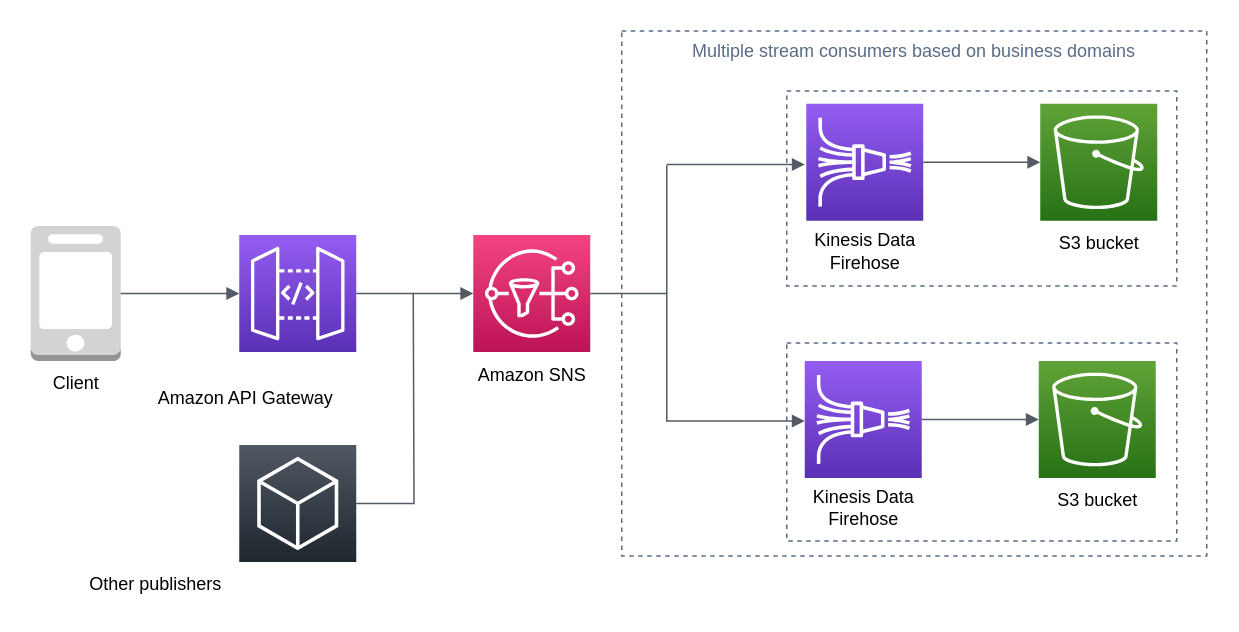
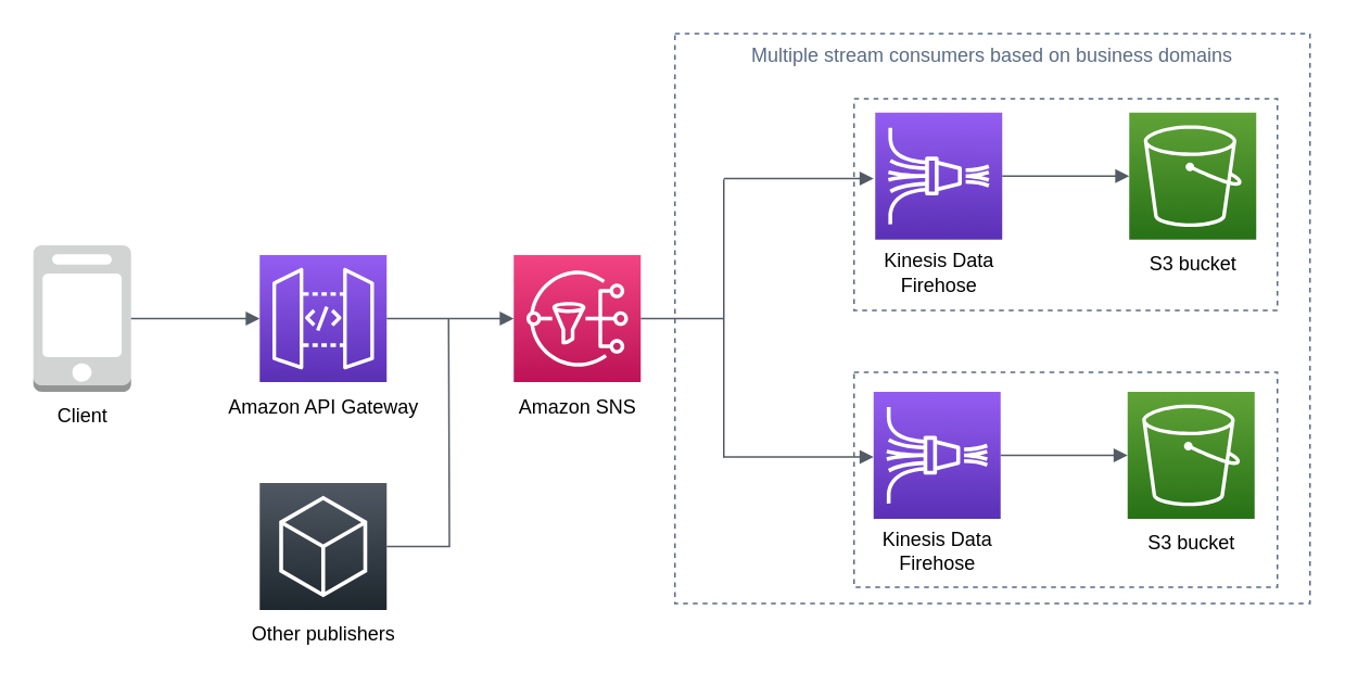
  <mxCell id="0" />
  <mxCell id="1" parent="0" />
  <mxCell id="2" value="" style="fillColor=none;strokeColor=#5A6C86;dashed=1;verticalAlign=top;fontStyle=0;fontColor=#5A6C86;" parent="1" vertex="1"><mxGeometry x="524" y="60" width="260" height="130" as="geometry" /></mxCell>
  <mxCell id="3" value="Multiple stream consumers based on business domains" style="fillColor=none;strokeColor=#5A6C86;dashed=1;verticalAlign=top;fontStyle=0;fontColor=#5A6C86;" parent="1" vertex="1"><mxGeometry x="414" y="20" width="390" height="350" as="geometry" /></mxCell>
  <mxCell id="4" value="" style="fillColor=none;strokeColor=#5A6C86;dashed=1;verticalAlign=top;fontStyle=0;fontColor=#5A6C86;" parent="1" vertex="1"><mxGeometry x="524" y="228" width="260" height="132" as="geometry" /></mxCell>
  <mxCell id="5" value="" style="edgeStyle=orthogonalEdgeStyle;html=1;endArrow=block;elbow=vertical;startArrow=none;endFill=1;strokeColor=#545B64;rounded=0;exitX=1;exitY=0.5;exitDx=0;exitDy=0;exitPerimeter=0;entryX=0;entryY=0.5;entryDx=0;entryDy=0;entryPerimeter=0;" parent="1" edge="1"><mxGeometry width="100" relative="1" as="geometry"><mxPoint x="237" y="195" as="sourcePoint" /><mxPoint x="315" y="195" as="targetPoint" /><Array as="points" /></mxGeometry></mxCell>
  <mxCell id="6" value="" style="outlineConnect=0;dashed=0;verticalLabelPosition=bottom;verticalAlign=top;align=center;html=1;shape=mxgraph.aws3.mobile_client;fillColor=#D2D3D3;gradientColor=none;" parent="1" vertex="1"><mxGeometry x="20" y="150" width="60" height="90" as="geometry" /></mxCell>
  <mxCell id="7" value="" style="edgeStyle=orthogonalEdgeStyle;html=1;endArrow=none;elbow=vertical;startArrow=none;endFill=0;strokeColor=#545B64;rounded=0;exitX=1;exitY=0.5;exitDx=0;exitDy=0;exitPerimeter=0;" parent="1" edge="1"><mxGeometry width="100" relative="1" as="geometry"><mxPoint x="393" y="195" as="sourcePoint" /><mxPoint x="444" y="195" as="targetPoint" /><Array as="points" /></mxGeometry></mxCell>
  <mxCell id="8" value="" style="edgeStyle=orthogonalEdgeStyle;html=1;endArrow=block;elbow=vertical;startArrow=none;endFill=1;strokeColor=#545B64;rounded=0;exitX=1;exitY=0.5;exitDx=0;exitDy=0;exitPerimeter=0;entryX=0;entryY=0.5;entryDx=0;entryDy=0;entryPerimeter=0;" parent="1" source="6" edge="1"><mxGeometry width="100" relative="1" as="geometry"><mxPoint x="98" y="266" as="sourcePoint" /><mxPoint x="159" y="195" as="targetPoint" /><Array as="points" /></mxGeometry></mxCell>
  <mxCell id="9" value="Client" style="text;html=1;align=center;verticalAlign=middle;resizable=0;points=[];autosize=1;" parent="1" vertex="1"><mxGeometry x="25" y="245" width="50" height="20" as="geometry" /></mxCell>
- <mxCell id="10" value="Amazon API Gateway" style="text;html=1;align=center;verticalAlign=middle;resizable=0;points=[];autosize=1;" parent="1" vertex="1"><mxGeometry x="98" y="255" width="130" height="20" as="geometry" /></mxCell>
+ <mxCell id="10" value="Amazon API Gateway" style="text;html=1;align=center;verticalAlign=middle;resizable=0;points=[];autosize=1;" parent="1" vertex="1"><mxGeometry x="133" y="240" width="130" height="20" as="geometry" /></mxCell>
  <mxCell id="11" value="" style="points=[[0,0,0],[0.25,0,0],[0.5,0,0],[0.75,0,0],[1,0,0],[0,1,0],[0.25,1,0],[0.5,1,0],[0.75,1,0],[1,1,0],[0,0.25,0],[0,0.5,0],[0,0.75,0],[1,0.25,0],[1,0.5,0],[1,0.75,0]];outlineConnect=0;fontColor=#232F3E;gradientColor=#F34482;gradientDirection=north;fillColor=#BC1356;strokeColor=#ffffff;dashed=0;verticalLabelPosition=bottom;verticalAlign=top;align=center;html=1;fontSize=12;fontStyle=0;aspect=fixed;shape=mxgraph.aws4.resourceIcon;resIcon=mxgraph.aws4.sns;" parent="1" vertex="1"><mxGeometry x="315" y="156" width="78" height="78" as="geometry" /></mxCell>
  <mxCell id="12" value="Amazon SNS" style="text;html=1;align=center;verticalAlign=middle;resizable=0;points=[];autosize=1;" parent="1" vertex="1"><mxGeometry x="309" y="240" width="90" height="20" as="geometry" /></mxCell>
  <mxCell id="13" value="S3 bucket" style="text;html=1;align=center;verticalAlign=middle;resizable=0;points=[];autosize=1;" parent="1" vertex="1"><mxGeometry x="696" y="323" width="70" height="20" as="geometry" /></mxCell>
  <mxCell id="14" value="" style="edgeStyle=orthogonalEdgeStyle;html=1;endArrow=block;elbow=vertical;startArrow=none;endFill=1;strokeColor=#545B64;rounded=0;exitX=1;exitY=0.5;exitDx=0;exitDy=0;exitPerimeter=0;entryX=0;entryY=0.5;entryDx=0;entryDy=0;entryPerimeter=0;" parent="1" edge="1"><mxGeometry width="100" relative="1" as="geometry"><mxPoint x="614" y="279" as="sourcePoint" /><mxPoint x="692" y="279" as="targetPoint" /><Array as="points" /></mxGeometry></mxCell>
  <mxCell id="15" value="" style="edgeStyle=orthogonalEdgeStyle;html=1;endArrow=block;elbow=vertical;startArrow=none;endFill=1;strokeColor=#545B64;rounded=0;entryX=0;entryY=0.5;entryDx=0;entryDy=0;entryPerimeter=0;" parent="1" edge="1"><mxGeometry width="100" relative="1" as="geometry"><mxPoint x="444" y="109" as="sourcePoint" /><mxPoint x="536" y="109" as="targetPoint" /><Array as="points" /></mxGeometry></mxCell>
  <mxCell id="16" value="" style="edgeStyle=orthogonalEdgeStyle;html=1;endArrow=block;elbow=vertical;startArrow=none;endFill=1;strokeColor=#545B64;rounded=0;" parent="1" edge="1"><mxGeometry width="100" relative="1" as="geometry"><mxPoint x="444" y="280" as="sourcePoint" /><mxPoint x="536" y="280" as="targetPoint" /><Array as="points" /></mxGeometry></mxCell>
  <mxCell id="17" value="" style="edgeStyle=orthogonalEdgeStyle;html=1;endArrow=none;elbow=vertical;startArrow=none;endFill=0;strokeColor=#545B64;rounded=0;" parent="1" edge="1"><mxGeometry width="100" relative="1" as="geometry"><mxPoint x="444" y="109.5" as="sourcePoint" /><mxPoint x="444" y="280.5" as="targetPoint" /><Array as="points" /></mxGeometry></mxCell>
  <mxCell id="18" value="Kinesis Data &lt;br&gt;Firehose" style="text;html=1;align=center;verticalAlign=middle;resizable=0;points=[];autosize=1;" parent="1" vertex="1"><mxGeometry x="535" y="323" width="80" height="30" as="geometry" /></mxCell>
  <mxCell id="19" value="" style="points=[[0,0,0],[0.25,0,0],[0.5,0,0],[0.75,0,0],[1,0,0],[0,1,0],[0.25,1,0],[0.5,1,0],[0.75,1,0],[1,1,0],[0,0.25,0],[0,0.5,0],[0,0.75,0],[1,0.25,0],[1,0.5,0],[1,0.75,0]];outlineConnect=0;fontColor=#232F3E;gradientColor=#945DF2;gradientDirection=north;fillColor=#5A30B5;strokeColor=#ffffff;dashed=0;verticalLabelPosition=bottom;verticalAlign=top;align=center;html=1;fontSize=12;fontStyle=0;aspect=fixed;shape=mxgraph.aws4.resourceIcon;resIcon=mxgraph.aws4.kinesis_data_firehose;" parent="1" vertex="1"><mxGeometry x="536" y="240" width="78" height="78" as="geometry" /></mxCell>
  <mxCell id="20" value="" style="points=[[0,0,0],[0.25,0,0],[0.5,0,0],[0.75,0,0],[1,0,0],[0,1,0],[0.25,1,0],[0.5,1,0],[0.75,1,0],[1,1,0],[0,0.25,0],[0,0.5,0],[0,0.75,0],[1,0.25,0],[1,0.5,0],[1,0.75,0]];outlineConnect=0;fontColor=#232F3E;gradientColor=#60A337;gradientDirection=north;fillColor=#277116;strokeColor=#ffffff;dashed=0;verticalLabelPosition=bottom;verticalAlign=top;align=center;html=1;fontSize=12;fontStyle=0;aspect=fixed;shape=mxgraph.aws4.resourceIcon;resIcon=mxgraph.aws4.s3;" parent="1" vertex="1"><mxGeometry x="692" y="240" width="78" height="78" as="geometry" /></mxCell>
  <mxCell id="21" value="S3 bucket" style="text;html=1;align=center;verticalAlign=middle;resizable=0;points=[];autosize=1;" parent="1" vertex="1"><mxGeometry x="697" y="151.5" width="70" height="20" as="geometry" /></mxCell>
  <mxCell id="22" value="" style="edgeStyle=orthogonalEdgeStyle;html=1;endArrow=block;elbow=vertical;startArrow=none;endFill=1;strokeColor=#545B64;rounded=0;exitX=1;exitY=0.5;exitDx=0;exitDy=0;exitPerimeter=0;entryX=0;entryY=0.5;entryDx=0;entryDy=0;entryPerimeter=0;" parent="1" edge="1"><mxGeometry width="100" relative="1" as="geometry"><mxPoint x="615" y="107.5" as="sourcePoint" /><mxPoint x="693" y="107.5" as="targetPoint" /><Array as="points" /></mxGeometry></mxCell>
  <mxCell id="23" value="Kinesis Data &lt;br&gt;Firehose" style="text;html=1;align=center;verticalAlign=middle;resizable=0;points=[];autosize=1;" parent="1" vertex="1"><mxGeometry x="536" y="151.5" width="80" height="30" as="geometry" /></mxCell>
  <mxCell id="24" value="" style="points=[[0,0,0],[0.25,0,0],[0.5,0,0],[0.75,0,0],[1,0,0],[0,1,0],[0.25,1,0],[0.5,1,0],[0.75,1,0],[1,1,0],[0,0.25,0],[0,0.5,0],[0,0.75,0],[1,0.25,0],[1,0.5,0],[1,0.75,0]];outlineConnect=0;fontColor=#232F3E;gradientColor=#945DF2;gradientDirection=north;fillColor=#5A30B5;strokeColor=#ffffff;dashed=0;verticalLabelPosition=bottom;verticalAlign=top;align=center;html=1;fontSize=12;fontStyle=0;aspect=fixed;shape=mxgraph.aws4.resourceIcon;resIcon=mxgraph.aws4.kinesis_data_firehose;" parent="1" vertex="1"><mxGeometry x="537" y="68.5" width="78" height="78" as="geometry" /></mxCell>
  <mxCell id="25" value="" style="points=[[0,0,0],[0.25,0,0],[0.5,0,0],[0.75,0,0],[1,0,0],[0,1,0],[0.25,1,0],[0.5,1,0],[0.75,1,0],[1,1,0],[0,0.25,0],[0,0.5,0],[0,0.75,0],[1,0.25,0],[1,0.5,0],[1,0.75,0]];outlineConnect=0;fontColor=#232F3E;gradientColor=#60A337;gradientDirection=north;fillColor=#277116;strokeColor=#ffffff;dashed=0;verticalLabelPosition=bottom;verticalAlign=top;align=center;html=1;fontSize=12;fontStyle=0;aspect=fixed;shape=mxgraph.aws4.resourceIcon;resIcon=mxgraph.aws4.s3;" parent="1" vertex="1"><mxGeometry x="693" y="68.5" width="78" height="78" as="geometry" /></mxCell>
  <mxCell id="26" value="" style="points=[[0,0,0],[0.25,0,0],[0.5,0,0],[0.75,0,0],[1,0,0],[0,1,0],[0.25,1,0],[0.5,1,0],[0.75,1,0],[1,1,0],[0,0.25,0],[0,0.5,0],[0,0.75,0],[1,0.25,0],[1,0.5,0],[1,0.75,0]];gradientDirection=north;outlineConnect=0;fontColor=#232F3E;gradientColor=#505863;fillColor=#1E262E;strokeColor=#ffffff;dashed=0;verticalLabelPosition=bottom;verticalAlign=top;align=center;html=1;fontSize=12;fontStyle=0;aspect=fixed;shape=mxgraph.aws4.resourceIcon;resIcon=mxgraph.aws4.general;" parent="1" vertex="1"><mxGeometry x="159" y="296" width="78" height="78" as="geometry" /></mxCell>
  <mxCell id="27" value="" style="edgeStyle=orthogonalEdgeStyle;html=1;endArrow=none;elbow=vertical;startArrow=none;endFill=0;strokeColor=#545B64;rounded=0;exitX=1;exitY=0.5;exitDx=0;exitDy=0;exitPerimeter=0;" parent="1" source="26" edge="1"><mxGeometry width="100" relative="1" as="geometry"><mxPoint x="247" y="205" as="sourcePoint" /><mxPoint x="275" y="195" as="targetPoint" /><Array as="points" /></mxGeometry></mxCell>
- <mxCell id="28" value="Other publishers" style="text;html=1;align=center;verticalAlign=middle;resizable=0;points=[];autosize=1;" parent="1" vertex="1"><mxGeometry x="53" y="379" width="100" height="20" as="geometry" /></mxCell>
+ <mxCell id="28" value="Other publishers" style="text;html=1;align=center;verticalAlign=middle;resizable=0;points=[];autosize=1;" parent="1" vertex="1"><mxGeometry x="148" y="379" width="100" height="20" as="geometry" /></mxCell>
  <mxCell id="29" value="" style="points=[[0,0,0],[0.25,0,0],[0.5,0,0],[0.75,0,0],[1,0,0],[0,1,0],[0.25,1,0],[0.5,1,0],[0.75,1,0],[1,1,0],[0,0.25,0],[0,0.5,0],[0,0.75,0],[1,0.25,0],[1,0.5,0],[1,0.75,0]];outlineConnect=0;fontColor=#232F3E;gradientColor=#945DF2;gradientDirection=north;fillColor=#5A30B5;strokeColor=#ffffff;dashed=0;verticalLabelPosition=bottom;verticalAlign=top;align=center;html=1;fontSize=12;fontStyle=0;aspect=fixed;shape=mxgraph.aws4.resourceIcon;resIcon=mxgraph.aws4.api_gateway;" vertex="1" parent="1"><mxGeometry x="159" y="156" width="78" height="78" as="geometry" /></mxCell>
